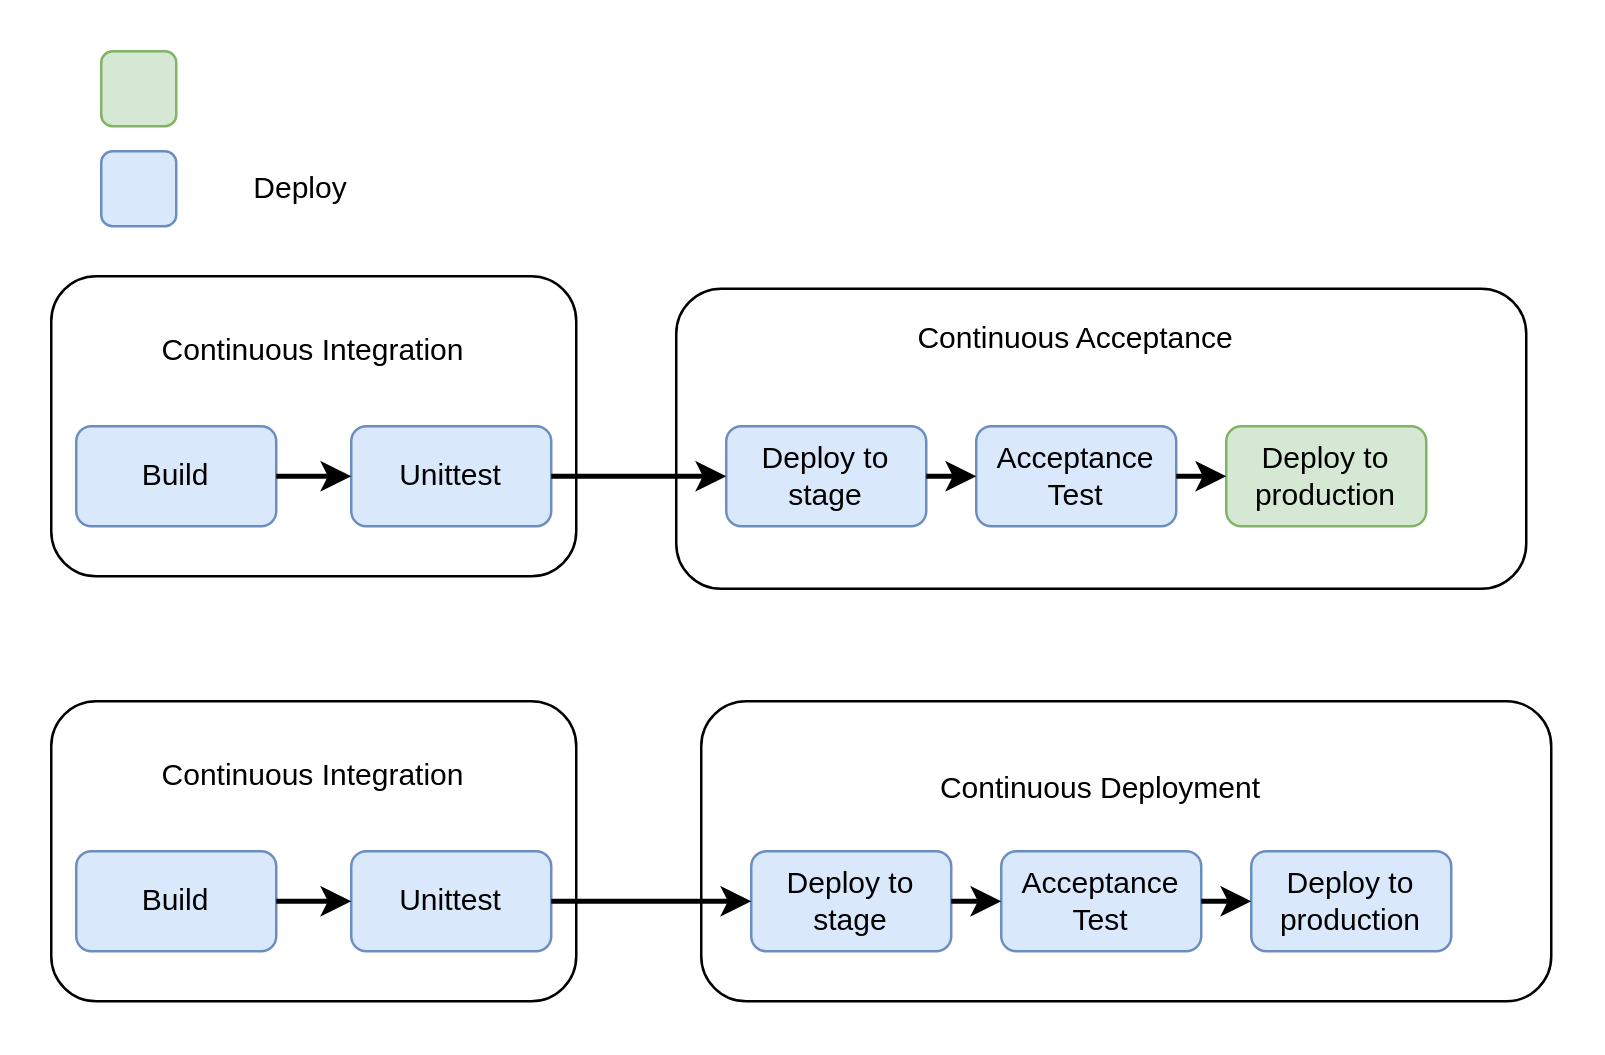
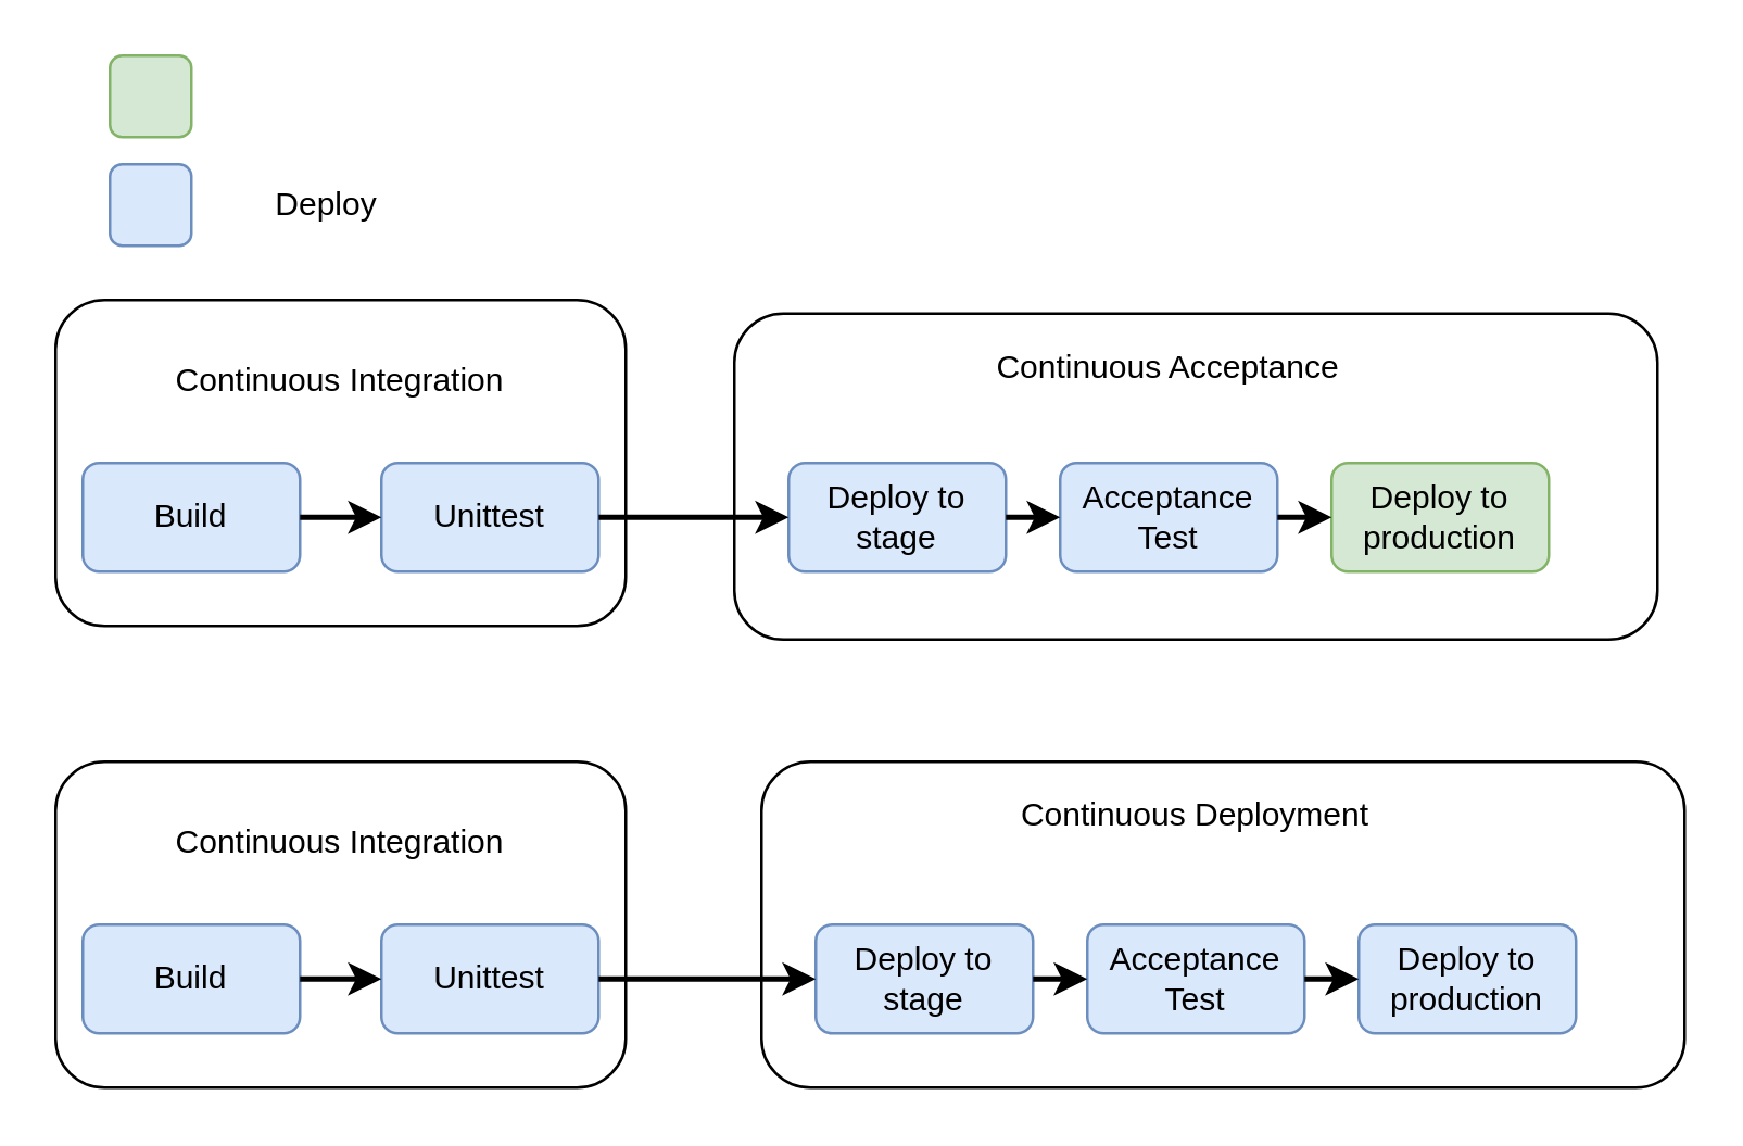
  <mxCell id="0" />
  <mxCell id="1" parent="0" />
  <mxCell id="2" value="" style="rounded=1;whiteSpace=wrap;html=1;" vertex="1" parent="1"><mxGeometry x="20" y="110" width="210" height="120" as="geometry" /></mxCell>
  <mxCell id="3" value="Build" style="rounded=1;whiteSpace=wrap;html=1;fillColor=#dae8fc;strokeColor=#6c8ebf;" vertex="1" parent="1"><mxGeometry x="30" y="170" width="80" height="40" as="geometry" /></mxCell>
  <mxCell id="4" value="Unittest" style="rounded=1;whiteSpace=wrap;html=1;fillColor=#dae8fc;strokeColor=#6c8ebf;" vertex="1" parent="1"><mxGeometry x="140" y="170" width="80" height="40" as="geometry" /></mxCell>
  <mxCell id="5" value="Continuous Integration" style="text;html=1;strokeColor=none;fillColor=none;align=center;verticalAlign=middle;whiteSpace=wrap;rounded=0;" vertex="1" parent="1"><mxGeometry x="40" y="130" width="170" height="20" as="geometry" /></mxCell>
  <mxCell id="6" value="" style="endArrow=classic;html=1;strokeWidth=2;exitX=1;exitY=0.5;exitDx=0;exitDy=0;entryX=0;entryY=0.5;entryDx=0;entryDy=0;endFill=1;" edge="1" parent="1" source="3" target="4"><mxGeometry width="50" height="50" relative="1" as="geometry"><mxPoint x="350" y="320" as="sourcePoint" /><mxPoint x="400" y="270" as="targetPoint" /></mxGeometry></mxCell>
  <mxCell id="7" value="" style="rounded=1;whiteSpace=wrap;html=1;" vertex="1" parent="1"><mxGeometry x="270" y="115" width="340" height="120" as="geometry" /></mxCell>
  <mxCell id="8" value="Continuous Acceptance" style="text;html=1;strokeColor=none;fillColor=none;align=center;verticalAlign=middle;whiteSpace=wrap;rounded=0;" vertex="1" parent="1"><mxGeometry x="345" y="125" width="170" height="20" as="geometry" /></mxCell>
  <mxCell id="9" value="" style="rounded=1;whiteSpace=wrap;html=1;fillColor=#dae8fc;strokeColor=#6c8ebf;" vertex="1" parent="1"><mxGeometry x="40" y="60" width="30" height="30" as="geometry" /></mxCell>
  <mxCell id="10" value="Deploy" style="text;html=1;strokeColor=none;fillColor=none;align=center;verticalAlign=middle;whiteSpace=wrap;rounded=0;" vertex="1" parent="1"><mxGeometry x="80" y="65" width="80" height="20" as="geometry" /></mxCell>
  <mxCell id="11" value="" style="rounded=1;whiteSpace=wrap;html=1;fillColor=#d5e8d4;strokeColor=#82b366;" vertex="1" parent="1"><mxGeometry x="40" y="20" width="30" height="30" as="geometry" /></mxCell>
  <mxCell id="12" value="Deploy to stage" style="rounded=1;whiteSpace=wrap;html=1;fillColor=#dae8fc;strokeColor=#6c8ebf;" vertex="1" parent="1"><mxGeometry x="290" y="170" width="80" height="40" as="geometry" /></mxCell>
  <mxCell id="13" value="Acceptance Test" style="rounded=1;whiteSpace=wrap;html=1;fillColor=#dae8fc;strokeColor=#6c8ebf;" vertex="1" parent="1"><mxGeometry x="390" y="170" width="80" height="40" as="geometry" /></mxCell>
  <mxCell id="14" value="Deploy to production" style="rounded=1;whiteSpace=wrap;html=1;fillColor=#d5e8d4;strokeColor=#82b366;" vertex="1" parent="1"><mxGeometry x="490" y="170" width="80" height="40" as="geometry" /></mxCell>
  <mxCell id="15" value="" style="rounded=1;whiteSpace=wrap;html=1;" vertex="1" parent="1"><mxGeometry x="280" y="280" width="340" height="120" as="geometry" /></mxCell>
- <mxCell id="16" value="Continuous Deployment" style="text;html=1;strokeColor=none;fillColor=none;align=center;verticalAlign=middle;whiteSpace=wrap;rounded=0;" vertex="1" parent="1"><mxGeometry x="355" y="305" width="170" height="20" as="geometry" /></mxCell>
+ <mxCell id="16" value="Continuous Deployment" style="text;html=1;strokeColor=none;fillColor=none;align=center;verticalAlign=middle;whiteSpace=wrap;rounded=0;" vertex="1" parent="1"><mxGeometry x="355" y="290" width="170" height="20" as="geometry" /></mxCell>
  <mxCell id="17" value="Deploy to stage" style="rounded=1;whiteSpace=wrap;html=1;fillColor=#dae8fc;strokeColor=#6c8ebf;" vertex="1" parent="1"><mxGeometry x="300" y="340" width="80" height="40" as="geometry" /></mxCell>
  <mxCell id="18" value="Acceptance Test" style="rounded=1;whiteSpace=wrap;html=1;fillColor=#dae8fc;strokeColor=#6c8ebf;" vertex="1" parent="1"><mxGeometry x="400" y="340" width="80" height="40" as="geometry" /></mxCell>
  <mxCell id="19" value="Deploy to production" style="rounded=1;whiteSpace=wrap;html=1;fillColor=#dae8fc;strokeColor=#6c8ebf;" vertex="1" parent="1"><mxGeometry x="500" y="340" width="80" height="40" as="geometry" /></mxCell>
  <mxCell id="20" value="" style="endArrow=classic;html=1;strokeWidth=2;exitX=1;exitY=0.5;exitDx=0;exitDy=0;endFill=1;" edge="1" parent="1" source="12"><mxGeometry width="50" height="50" relative="1" as="geometry"><mxPoint x="360" y="189.8" as="sourcePoint" /><mxPoint x="390" y="190" as="targetPoint" /></mxGeometry></mxCell>
  <mxCell id="21" value="" style="endArrow=classic;html=1;strokeWidth=2;exitX=1;exitY=0.5;exitDx=0;exitDy=0;entryX=0;entryY=0.5;entryDx=0;entryDy=0;endFill=1;" edge="1" parent="1" source="13" target="14"><mxGeometry width="50" height="50" relative="1" as="geometry"><mxPoint x="130" y="285" as="sourcePoint" /><mxPoint x="160" y="285" as="targetPoint" /></mxGeometry></mxCell>
  <mxCell id="22" value="" style="endArrow=classic;html=1;strokeWidth=2;exitX=1;exitY=0.5;exitDx=0;exitDy=0;entryX=0;entryY=0.5;entryDx=0;entryDy=0;endFill=1;" edge="1" parent="1" source="4" target="12"><mxGeometry width="50" height="50" relative="1" as="geometry"><mxPoint x="140" y="220" as="sourcePoint" /><mxPoint x="170" y="220" as="targetPoint" /></mxGeometry></mxCell>
  <mxCell id="23" value="" style="rounded=1;whiteSpace=wrap;html=1;" vertex="1" parent="1"><mxGeometry x="20" y="280" width="210" height="120" as="geometry" /></mxCell>
  <mxCell id="24" value="Build" style="rounded=1;whiteSpace=wrap;html=1;fillColor=#dae8fc;strokeColor=#6c8ebf;" vertex="1" parent="1"><mxGeometry x="30" y="340" width="80" height="40" as="geometry" /></mxCell>
  <mxCell id="25" value="Unittest" style="rounded=1;whiteSpace=wrap;html=1;fillColor=#dae8fc;strokeColor=#6c8ebf;" vertex="1" parent="1"><mxGeometry x="140" y="340" width="80" height="40" as="geometry" /></mxCell>
  <mxCell id="26" value="Continuous Integration" style="text;html=1;strokeColor=none;fillColor=none;align=center;verticalAlign=middle;whiteSpace=wrap;rounded=0;" vertex="1" parent="1"><mxGeometry x="40" y="300" width="170" height="20" as="geometry" /></mxCell>
  <mxCell id="27" value="" style="endArrow=classic;html=1;strokeWidth=2;exitX=1;exitY=0.5;exitDx=0;exitDy=0;entryX=0;entryY=0.5;entryDx=0;entryDy=0;endFill=1;" edge="1" parent="1" source="24" target="25"><mxGeometry width="50" height="50" relative="1" as="geometry"><mxPoint x="350" y="490" as="sourcePoint" /><mxPoint x="400" y="440" as="targetPoint" /></mxGeometry></mxCell>
  <mxCell id="28" value="" style="endArrow=classic;html=1;strokeWidth=2;exitX=1;exitY=0.5;exitDx=0;exitDy=0;entryX=0;entryY=0.5;entryDx=0;entryDy=0;endFill=1;" edge="1" parent="1" source="25" target="17"><mxGeometry width="50" height="50" relative="1" as="geometry"><mxPoint x="230" y="200" as="sourcePoint" /><mxPoint x="300" y="200" as="targetPoint" /></mxGeometry></mxCell>
  <mxCell id="29" value="" style="endArrow=classic;html=1;strokeWidth=2;exitX=1;exitY=0.5;exitDx=0;exitDy=0;entryX=0;entryY=0.5;entryDx=0;entryDy=0;endFill=1;" edge="1" parent="1" source="17" target="18"><mxGeometry width="50" height="50" relative="1" as="geometry"><mxPoint x="240" y="210" as="sourcePoint" /><mxPoint x="310" y="210" as="targetPoint" /></mxGeometry></mxCell>
  <mxCell id="30" value="" style="endArrow=classic;html=1;strokeWidth=2;exitX=1;exitY=0.5;exitDx=0;exitDy=0;entryX=0;entryY=0.5;entryDx=0;entryDy=0;endFill=1;" edge="1" parent="1" source="18" target="19"><mxGeometry width="50" height="50" relative="1" as="geometry"><mxPoint x="250" y="220" as="sourcePoint" /><mxPoint x="320" y="220" as="targetPoint" /></mxGeometry></mxCell>
